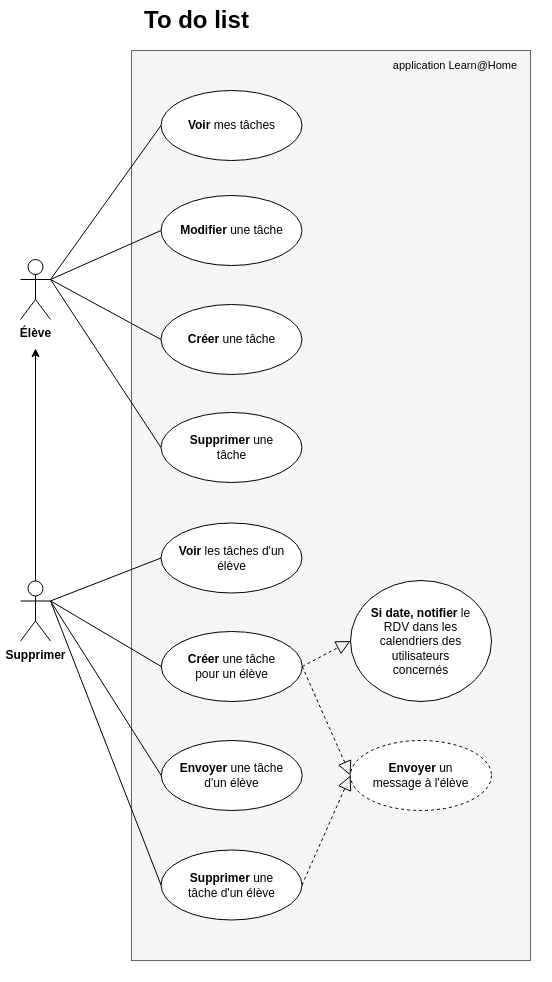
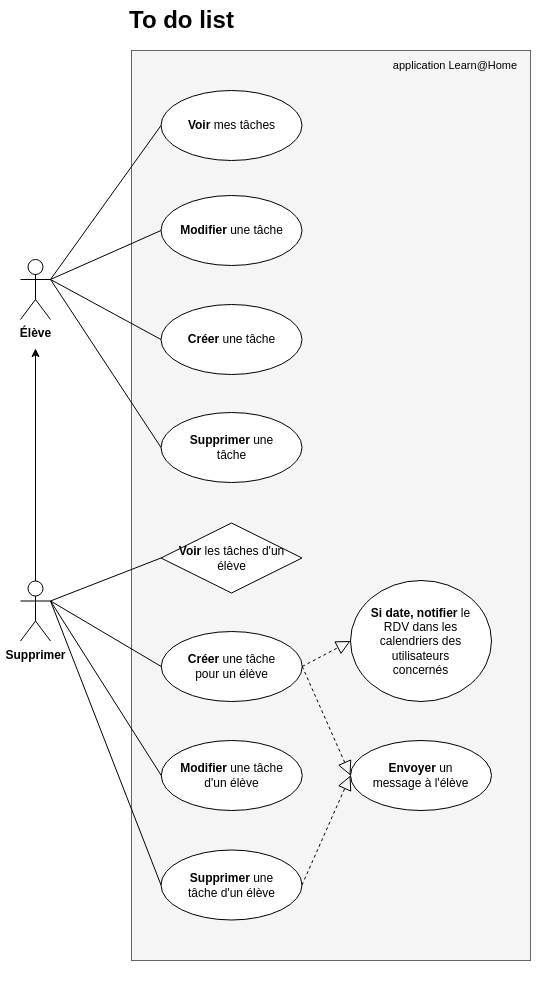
  <mxCell id="0" />
  <mxCell id="1" parent="0" />
  <mxCell id="2" value="&lt;b&gt;&lt;span&gt;Élève&lt;/span&gt;&lt;/b&gt;" style="shape=umlActor;verticalLabelPosition=bottom;verticalAlign=top;html=1;" parent="1" vertex="1"><mxGeometry x="20" y="259" width="30" height="60" as="geometry" /></mxCell>
  <mxCell id="3" value="&lt;b&gt;Supprimer&lt;/b&gt;" style="shape=umlActor;verticalLabelPosition=bottom;verticalAlign=top;html=1;" parent="1" vertex="1"><mxGeometry x="20" y="580.5" width="30" height="60" as="geometry" /></mxCell>
  <mxCell id="4" value="" style="rounded=0;whiteSpace=wrap;html=1;fontSize=12;fillColor=#f5f5f5;strokeColor=#666666;fontColor=#333333;" parent="1" vertex="1"><mxGeometry x="131" y="50" width="399" height="910" as="geometry" /></mxCell>
  <mxCell id="5" value="&lt;b&gt;Créer &lt;/b&gt;une tâche pour un élève" style="ellipse;whiteSpace=wrap;html=1;fontSize=12;spacingLeft=10;spacingRight=10;spacing=5;" parent="1" vertex="1"><mxGeometry x="160.75" y="631" width="141" height="70" as="geometry" /></mxCell>
  <mxCell id="6" value="&lt;b&gt;Voir &lt;/b&gt;mes tâches" style="ellipse;whiteSpace=wrap;html=1;fontSize=12;spacingRight=10;spacingLeft=10;spacing=5;" parent="1" vertex="1"><mxGeometry x="160.5" y="90" width="141" height="70" as="geometry" /></mxCell>
- <mxCell id="7" value="&lt;b&gt;Envoyer &lt;/b&gt;une tâche d'un élève" style="ellipse;whiteSpace=wrap;html=1;fontSize=12;spacingRight=10;spacingLeft=10;spacing=5;" parent="1" vertex="1"><mxGeometry x="160.75" y="740" width="141" height="70" as="geometry" /></mxCell>
+ <mxCell id="7" value="&lt;b&gt;Modifier &lt;/b&gt;une tâche d'un élève" style="ellipse;whiteSpace=wrap;html=1;fontSize=12;spacingRight=10;spacingLeft=10;spacing=5;" parent="1" vertex="1"><mxGeometry x="160.75" y="740" width="141" height="70" as="geometry" /></mxCell>
  <mxCell id="8" value="&lt;b&gt;Modifier &lt;/b&gt;une tâche" style="ellipse;fontSize=12;verticalAlign=middle;labelPosition=center;verticalLabelPosition=middle;align=center;whiteSpace=wrap;html=1;spacingRight=10;spacingLeft=10;spacing=5;" parent="1" vertex="1"><mxGeometry x="160.5" y="195" width="141" height="70" as="geometry" /></mxCell>
  <mxCell id="9" value="" style="endArrow=none;html=1;fontSize=12;entryX=0;entryY=0.5;entryDx=0;entryDy=0;exitX=1;exitY=0.333;exitDx=0;exitDy=0;exitPerimeter=0;" parent="1" source="2" target="8" edge="1"><mxGeometry width="50" height="50" relative="1" as="geometry"><mxPoint x="51" y="279" as="sourcePoint" /><mxPoint x="151" y="239" as="targetPoint" /></mxGeometry></mxCell>
  <mxCell id="10" value="" style="endArrow=none;html=1;fontSize=12;entryX=0;entryY=0.5;entryDx=0;entryDy=0;exitX=1;exitY=0.333;exitDx=0;exitDy=0;exitPerimeter=0;" parent="1" source="2" target="13" edge="1"><mxGeometry width="50" height="50" relative="1" as="geometry"><mxPoint x="51" y="279" as="sourcePoint" /><mxPoint x="121" y="309" as="targetPoint" /></mxGeometry></mxCell>
  <mxCell id="11" value="" style="endArrow=none;html=1;fontSize=12;entryX=0;entryY=0.5;entryDx=0;entryDy=0;exitX=1;exitY=0.333;exitDx=0;exitDy=0;exitPerimeter=0;" parent="1" source="2" target="6" edge="1"><mxGeometry width="50" height="50" relative="1" as="geometry"><mxPoint x="51" y="279" as="sourcePoint" /><mxPoint x="161" y="359" as="targetPoint" /></mxGeometry></mxCell>
  <mxCell id="12" value="" style="endArrow=none;html=1;fontSize=12;entryX=0;entryY=0.5;entryDx=0;entryDy=0;exitX=1;exitY=0.333;exitDx=0;exitDy=0;exitPerimeter=0;" parent="1" source="3" target="5" edge="1"><mxGeometry width="50" height="50" relative="1" as="geometry"><mxPoint x="52" y="479" as="sourcePoint" /><mxPoint x="151" y="429" as="targetPoint" /></mxGeometry></mxCell>
  <mxCell id="13" value="&lt;b&gt;Créer &lt;/b&gt;une tâche" style="ellipse;whiteSpace=wrap;html=1;fontSize=12;spacingRight=10;spacingLeft=10;spacing=5;" parent="1" vertex="1"><mxGeometry x="160.5" y="304" width="141" height="70" as="geometry" /></mxCell>
  <mxCell id="14" value="" style="endArrow=none;html=1;fontSize=12;exitX=1;exitY=0.333;exitDx=0;exitDy=0;exitPerimeter=0;entryX=0;entryY=0.5;entryDx=0;entryDy=0;" parent="1" source="3" target="7" edge="1"><mxGeometry width="50" height="50" relative="1" as="geometry"><mxPoint x="52" y="479" as="sourcePoint" /><mxPoint x="111" y="720" as="targetPoint" /></mxGeometry></mxCell>
  <mxCell id="15" value="&lt;b&gt;Supprimer &lt;/b&gt;une tâche d'un élève" style="ellipse;whiteSpace=wrap;html=1;fontSize=12;spacingRight=10;spacingLeft=10;spacing=5;" parent="1" vertex="1"><mxGeometry x="160.5" y="849.5" width="141" height="70" as="geometry" /></mxCell>
  <mxCell id="16" value="" style="endArrow=none;html=1;entryX=1;entryY=0.333;entryDx=0;entryDy=0;entryPerimeter=0;exitX=0;exitY=0.5;exitDx=0;exitDy=0;" parent="1" source="18" target="2" edge="1"><mxGeometry width="50" height="50" relative="1" as="geometry"><mxPoint x="171" y="713" as="sourcePoint" /><mxPoint x="-9" y="470" as="targetPoint" /></mxGeometry></mxCell>
- <mxCell id="17" value="&lt;div align=&quot;left&quot;&gt;&lt;b&gt;&lt;font style=&quot;font-size: 24px&quot;&gt;To do list&lt;br&gt;&lt;/font&gt;&lt;/b&gt;&lt;/div&gt;" style="text;html=1;strokeColor=none;fillColor=none;spacing=5;spacingTop=-20;whiteSpace=wrap;overflow=hidden;rounded=0;fontSize=12;align=left;verticalAlign=middle;" parent="1" vertex="1"><mxGeometry x="139" y="20" width="236" height="20" as="geometry" /></mxCell>
+ <mxCell id="17" value="&lt;div align=&quot;left&quot;&gt;&lt;b&gt;&lt;font style=&quot;font-size: 24px&quot;&gt;To do list&lt;br&gt;&lt;/font&gt;&lt;/b&gt;&lt;/div&gt;" style="text;html=1;strokeColor=none;fillColor=none;spacing=5;spacingTop=-20;whiteSpace=wrap;overflow=hidden;rounded=0;fontSize=12;align=left;verticalAlign=middle;" parent="1" vertex="1"><mxGeometry x="124" y="20" width="236" height="20" as="geometry" /></mxCell>
  <mxCell id="18" value="&lt;b&gt;Supprimer &lt;/b&gt;une tâche" style="ellipse;whiteSpace=wrap;html=1;fontSize=12;spacingRight=10;spacingLeft=10;spacing=5;" parent="1" vertex="1"><mxGeometry x="160.5" y="412" width="141" height="70" as="geometry" /></mxCell>
  <mxCell id="19" value="" style="endArrow=none;html=1;entryX=0;entryY=0.5;entryDx=0;entryDy=0;exitX=1;exitY=0.333;exitDx=0;exitDy=0;exitPerimeter=0;" parent="1" source="3" target="15" edge="1"><mxGeometry width="50" height="50" relative="1" as="geometry"><mxPoint x="31" y="780" as="sourcePoint" /><mxPoint x="81" y="730" as="targetPoint" /></mxGeometry></mxCell>
  <mxCell id="20" value="&lt;b&gt;Si date, notifier&lt;/b&gt; le RDV dans les calendriers des utilisateurs concernés" style="ellipse;whiteSpace=wrap;html=1;fontSize=12;spacingLeft=10;spacingRight=10;spacing=5;" parent="1" vertex="1"><mxGeometry x="350" y="580" width="141" height="121" as="geometry" /></mxCell>
  <mxCell id="21" value="" style="endArrow=classic;html=1;exitX=0.5;exitY=0;exitDx=0;exitDy=0;exitPerimeter=0;" parent="1" source="3" edge="1"><mxGeometry width="50" height="50" relative="1" as="geometry"><mxPoint x="10" y="478" as="sourcePoint" /><mxPoint x="35" y="348" as="targetPoint" /></mxGeometry></mxCell>
  <mxCell id="22" value="" style="endArrow=block;dashed=1;endFill=0;endSize=12;html=1;exitX=1;exitY=0.5;exitDx=0;exitDy=0;entryX=0;entryY=0.5;entryDx=0;entryDy=0;" parent="1" source="5" target="20" edge="1"><mxGeometry width="160" relative="1" as="geometry"><mxPoint x="691" y="814.5" as="sourcePoint" /><mxPoint x="610" y="720" as="targetPoint" /></mxGeometry></mxCell>
  <mxCell id="23" value="" style="endArrow=none;html=1;entryX=0;entryY=0.5;entryDx=0;entryDy=0;exitX=1;exitY=0.333;exitDx=0;exitDy=0;exitPerimeter=0;" parent="1" source="3" target="24" edge="1"><mxGeometry width="50" height="50" relative="1" as="geometry"><mxPoint x="-9" y="810" as="sourcePoint" /><mxPoint x="181.5" y="557.5" as="targetPoint" /></mxGeometry></mxCell>
- <mxCell id="24" value="&lt;b&gt;Voir &lt;/b&gt;les tâches d'un élève" style="ellipse;whiteSpace=wrap;html=1;fontSize=12;spacingRight=10;spacingLeft=10;spacing=5;" parent="1" vertex="1"><mxGeometry x="160.5" y="522.5" width="141" height="70" as="geometry" /></mxCell>
- <mxCell id="25" value="&lt;b&gt;Envoyer &lt;/b&gt;un message&lt;b&gt; &lt;/b&gt;à l'élève" style="ellipse;whiteSpace=wrap;html=1;fontSize=12;spacingLeft=10;spacingRight=10;spacing=5;dashed=1;" vertex="1" parent="1"><mxGeometry x="350" y="740" width="141" height="70" as="geometry" /></mxCell>
+ <mxCell id="24" value="&lt;b&gt;Voir &lt;/b&gt;les tâches d'un élève" style="rhombus;whiteSpace=wrap;html=1;fontSize=12;spacingRight=10;spacingLeft=10;spacing=5;" parent="1" vertex="1"><mxGeometry x="160.5" y="522.5" width="141" height="70" as="geometry" /></mxCell>
+ <mxCell id="25" value="&lt;b&gt;Envoyer &lt;/b&gt;un message&lt;b&gt; &lt;/b&gt;à l'élève" style="ellipse;whiteSpace=wrap;html=1;fontSize=12;spacingLeft=10;spacingRight=10;spacing=5;" vertex="1" parent="1"><mxGeometry x="350" y="740" width="141" height="70" as="geometry" /></mxCell>
  <mxCell id="26" value="" style="endArrow=block;dashed=1;endFill=0;endSize=12;html=1;exitX=1;exitY=0.5;exitDx=0;exitDy=0;entryX=0;entryY=0.5;entryDx=0;entryDy=0;" edge="1" parent="1" source="5" target="25"><mxGeometry width="160" relative="1" as="geometry"><mxPoint x="340" y="701" as="sourcePoint" /><mxPoint x="398.5" y="701" as="targetPoint" /></mxGeometry></mxCell>
  <mxCell id="27" value="" style="endArrow=block;dashed=1;endFill=0;endSize=12;html=1;exitX=1;exitY=0.5;exitDx=0;exitDy=0;entryX=0;entryY=0.5;entryDx=0;entryDy=0;" edge="1" parent="1" source="15" target="25"><mxGeometry width="160" relative="1" as="geometry"><mxPoint x="630" y="630" as="sourcePoint" /><mxPoint x="678.25" y="739" as="targetPoint" /></mxGeometry></mxCell>
  <mxCell id="28" value="&lt;font style=&quot;font-size: 11px&quot;&gt;application Learn@Home&lt;/font&gt;" style="text;html=1;strokeColor=none;fillColor=none;align=center;verticalAlign=middle;whiteSpace=wrap;rounded=0;" vertex="1" parent="1"><mxGeometry x="380" y="50" width="150" height="30" as="geometry" /></mxCell>
